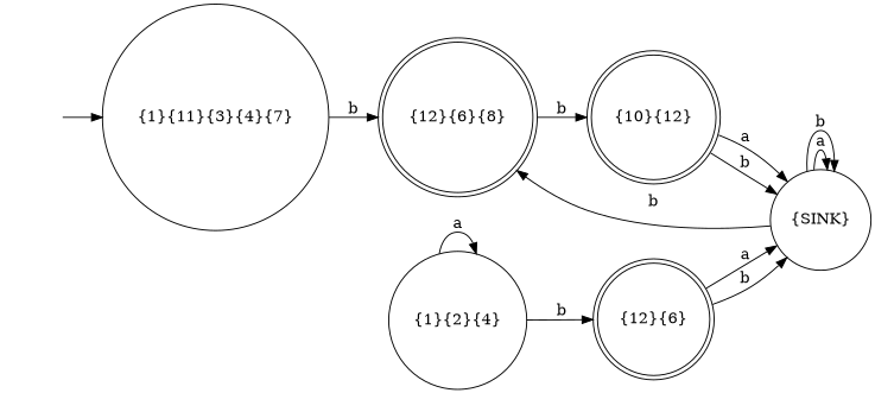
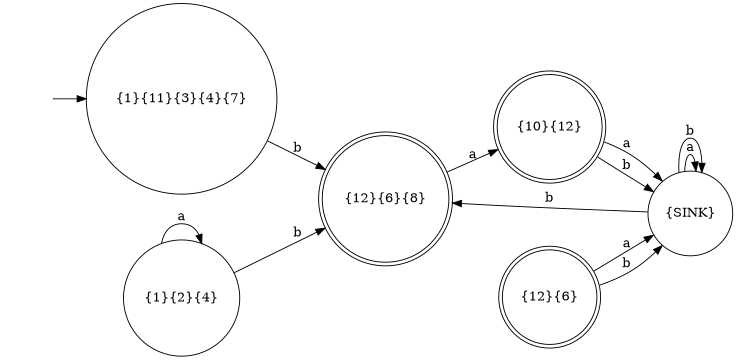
  digraph {
    rankdir=LR
    node [shape=circle]
    "" [shape=none]
    "{1}{11}{3}{4}{7}"
    "{12}{6}{8}" [shape=doublecircle]
    "{1}{2}{4}"
    "{12}{6}" [shape=doublecircle]
    "{10}{12}" [shape=doublecircle]
    "{SINK}"
    "" -> "{1}{11}{3}{4}{7}"
    "{1}{11}{3}{4}{7}" -> "{12}{6}{8}" [label=b]
-   "{12}{6}{8}" -> "{10}{12}" [label=b]
+   "{12}{6}{8}" -> "{10}{12}" [label=a]
    "{1}{2}{4}" -> "{1}{2}{4}" [label=a]
-   "{1}{2}{4}" -> "{12}{6}" [label=b]
+   "{1}{2}{4}" -> "{12}{6}{8}" [label=b]
    "{12}{6}" -> "{SINK}" [label=a]
    "{12}{6}" -> "{SINK}" [label=b]
    "{10}{12}" -> "{SINK}" [label=a]
    "{10}{12}" -> "{SINK}" [label=b]
    "{SINK}" -> "{12}{6}{8}" [label=b]
    "{SINK}" -> "{SINK}" [label=a]
    "{SINK}" -> "{SINK}" [label=b]
  }
